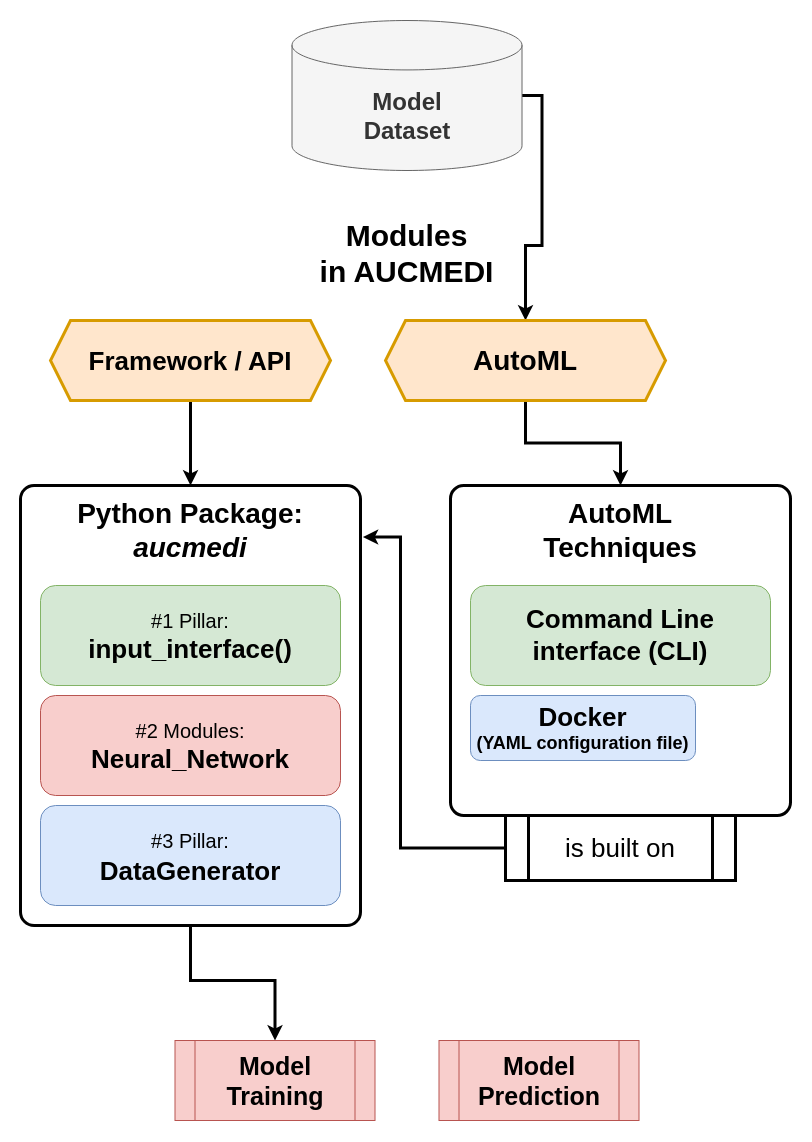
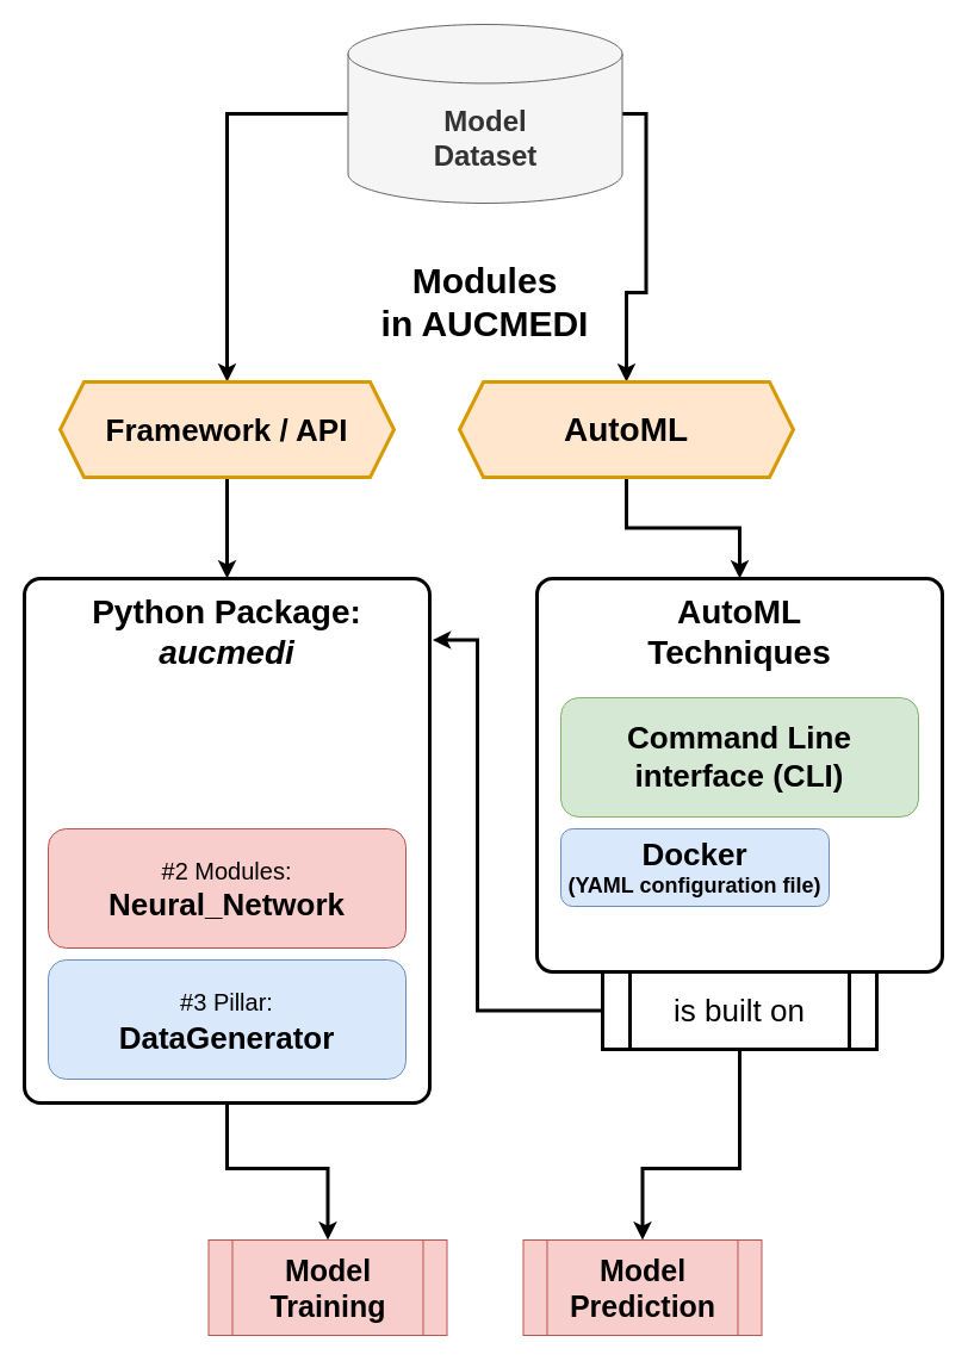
  <mxCell id="0" />
  <mxCell id="1" parent="0" />
  <mxCell id="2" style="edgeStyle=orthogonalEdgeStyle;rounded=0;orthogonalLoop=1;jettySize=auto;html=1;entryX=0.5;entryY=0;entryDx=0;entryDy=0;fontSize=26;strokeWidth=3;" edge="1" parent="1" source="3" target="10"><mxGeometry relative="1" as="geometry"><Array as="points"><mxPoint x="190" y="980" /><mxPoint x="274" y="980" /></Array></mxGeometry></mxCell>
  <mxCell id="3" value="" style="rounded=1;whiteSpace=wrap;html=1;arcSize=4;strokeWidth=3;" vertex="1" parent="1"><mxGeometry x="20" y="485" width="340" height="440" as="geometry" /></mxCell>
- <mxCell id="4" value="&lt;div style=&quot;font-size: 20px&quot;&gt;&lt;font style=&quot;font-size: 20px&quot;&gt;&lt;font style=&quot;font-size: 20px&quot;&gt;#1 Pillar:&lt;/font&gt;&lt;/font&gt;&lt;b&gt;&lt;font style=&quot;font-size: 24px&quot;&gt;&lt;br&gt;&lt;/font&gt;&lt;/b&gt;&lt;/div&gt;&lt;div&gt;&lt;font size=&quot;1&quot;&gt;&lt;b&gt;&lt;font style=&quot;font-size: 24px&quot;&gt;&lt;font style=&quot;font-size: 24px&quot;&gt;&lt;font style=&quot;font-size: 26px&quot;&gt;input_interface()&lt;/font&gt;&lt;/font&gt;&lt;/font&gt;&lt;/b&gt;&lt;/font&gt;&lt;/div&gt;" style="rounded=1;whiteSpace=wrap;html=1;fillColor=#d5e8d4;strokeColor=#82b366;" parent="1" vertex="1"><mxGeometry x="40" y="585" width="300" height="100" as="geometry" /></mxCell>
  <mxCell id="5" style="edgeStyle=orthogonalEdgeStyle;rounded=0;orthogonalLoop=1;jettySize=auto;html=1;entryX=0.5;entryY=0;entryDx=0;entryDy=0;fontSize=26;strokeWidth=3;exitX=1;exitY=0.5;exitDx=0;exitDy=0;exitPerimeter=0;" edge="1" parent="1" source="7" target="16"><mxGeometry relative="1" as="geometry" /></mxCell>
+ <mxCell id="6" style="edgeStyle=orthogonalEdgeStyle;rounded=0;orthogonalLoop=1;jettySize=auto;html=1;entryX=0.5;entryY=0;entryDx=0;entryDy=0;fontSize=26;strokeWidth=3;exitX=0;exitY=0.5;exitDx=0;exitDy=0;exitPerimeter=0;" edge="1" parent="1" source="7" target="14"><mxGeometry relative="1" as="geometry" /></mxCell>
  <mxCell id="7" value="&lt;div&gt;&lt;b&gt;&lt;font style=&quot;font-size: 24px&quot;&gt;Model&lt;/font&gt;&lt;/b&gt;&lt;/div&gt;&lt;div&gt;&lt;b&gt;&lt;font style=&quot;font-size: 24px&quot;&gt;Dataset&lt;/font&gt;&lt;/b&gt;&lt;/div&gt;" style="shape=cylinder3;whiteSpace=wrap;html=1;boundedLbl=1;backgroundOutline=1;size=24.714;fillColor=#f5f5f5;fontColor=#333333;strokeColor=#666666;" parent="1" vertex="1"><mxGeometry x="291.5" y="20" width="230" height="150" as="geometry" /></mxCell>
  <mxCell id="8" value="&lt;div style=&quot;font-size: 18px&quot;&gt;&lt;font style=&quot;font-size: 18px&quot; size=&quot;1&quot;&gt;&lt;font style=&quot;font-size: 20px&quot;&gt;#2 Modules:&lt;/font&gt;&lt;/font&gt;&lt;b&gt;&lt;font style=&quot;font-size: 24px&quot;&gt;&lt;br&gt;&lt;/font&gt;&lt;/b&gt;&lt;/div&gt;&lt;div&gt;&lt;font size=&quot;1&quot;&gt;&lt;b&gt;&lt;font style=&quot;font-size: 24px&quot;&gt;&lt;font style=&quot;font-size: 24px&quot;&gt;&lt;font style=&quot;font-size: 26px&quot;&gt;Neural_Network&lt;/font&gt;&lt;/font&gt;&lt;/font&gt;&lt;/b&gt;&lt;/font&gt;&lt;/div&gt;" style="rounded=1;whiteSpace=wrap;html=1;fillColor=#f8cecc;strokeColor=#b85450;" parent="1" vertex="1"><mxGeometry x="40" y="695" width="300" height="100" as="geometry" /></mxCell>
  <mxCell id="9" value="&lt;div style=&quot;font-size: 20px&quot;&gt;&lt;font style=&quot;font-size: 20px&quot;&gt;&lt;font style=&quot;font-size: 20px&quot;&gt;#3 Pillar:&lt;/font&gt;&lt;/font&gt;&lt;font style=&quot;font-size: 20px&quot;&gt;&lt;b&gt;&lt;font style=&quot;font-size: 26px&quot;&gt;&lt;br&gt;&lt;/font&gt;&lt;/b&gt;&lt;/font&gt;&lt;/div&gt;&lt;div style=&quot;font-size: 26px&quot;&gt;&lt;font style=&quot;font-size: 26px&quot;&gt;&lt;b&gt;&lt;font style=&quot;font-size: 26px&quot;&gt;&lt;font style=&quot;font-size: 26px&quot;&gt;&lt;font style=&quot;font-size: 26px&quot;&gt;DataGenerator&lt;/font&gt;&lt;/font&gt;&lt;/font&gt;&lt;/b&gt;&lt;/font&gt;&lt;/div&gt;" style="rounded=1;whiteSpace=wrap;html=1;fillColor=#dae8fc;strokeColor=#6c8ebf;" parent="1" vertex="1"><mxGeometry x="40" y="805" width="300" height="100" as="geometry" /></mxCell>
  <mxCell id="10" value="&lt;div style=&quot;font-size: 25px&quot;&gt;&lt;font style=&quot;font-size: 25px&quot;&gt;&lt;b&gt;&lt;font style=&quot;font-size: 25px&quot;&gt;Model&lt;/font&gt;&lt;/b&gt;&lt;/font&gt;&lt;/div&gt;&lt;div style=&quot;font-size: 25px&quot;&gt;&lt;font style=&quot;font-size: 25px&quot;&gt;&lt;b&gt;&lt;font style=&quot;font-size: 25px&quot;&gt;Training&lt;br&gt;&lt;/font&gt;&lt;/b&gt;&lt;/font&gt;&lt;/div&gt;" style="shape=process;whiteSpace=wrap;html=1;backgroundOutline=1;fontSize=12;fillColor=#f8cecc;strokeColor=#b85450;" parent="1" vertex="1"><mxGeometry x="174.5" y="1040" width="200" height="80" as="geometry" /></mxCell>
  <mxCell id="11" value="&lt;div style=&quot;font-size: 25px&quot;&gt;&lt;font style=&quot;font-size: 25px&quot;&gt;&lt;b&gt;&lt;font style=&quot;font-size: 25px&quot;&gt;Model&lt;/font&gt;&lt;/b&gt;&lt;/font&gt;&lt;/div&gt;&lt;div style=&quot;font-size: 25px&quot;&gt;&lt;font style=&quot;font-size: 25px&quot;&gt;&lt;b&gt;&lt;font style=&quot;font-size: 25px&quot;&gt;Prediction&lt;br&gt;&lt;/font&gt;&lt;/b&gt;&lt;/font&gt;&lt;/div&gt;" style="shape=process;whiteSpace=wrap;html=1;backgroundOutline=1;fontSize=12;fillColor=#f8cecc;strokeColor=#b85450;" parent="1" vertex="1"><mxGeometry x="438.5" y="1040" width="200" height="80" as="geometry" /></mxCell>
  <mxCell id="12" value="&lt;div style=&quot;font-size: 28px&quot;&gt;&lt;font style=&quot;font-size: 28px&quot;&gt;&lt;b&gt;&lt;font style=&quot;font-size: 28px&quot;&gt;Python Package:&lt;/font&gt;&lt;/b&gt;&lt;/font&gt;&lt;/div&gt;&lt;div style=&quot;font-size: 28px&quot;&gt;&lt;font style=&quot;font-size: 28px&quot;&gt;&lt;b&gt;&lt;font style=&quot;font-size: 28px&quot;&gt;&lt;i&gt;aucmedi&lt;/i&gt;&lt;br&gt;&lt;/font&gt;&lt;/b&gt;&lt;/font&gt;&lt;/div&gt;" style="text;html=1;strokeColor=none;fillColor=none;align=center;verticalAlign=middle;whiteSpace=wrap;rounded=0;" vertex="1" parent="1"><mxGeometry x="65" y="515" width="250" height="30" as="geometry" /></mxCell>
  <mxCell id="13" style="edgeStyle=orthogonalEdgeStyle;rounded=0;orthogonalLoop=1;jettySize=auto;html=1;entryX=0.5;entryY=0;entryDx=0;entryDy=0;fontSize=26;strokeWidth=3;" edge="1" parent="1" source="14" target="3"><mxGeometry relative="1" as="geometry" /></mxCell>
  <mxCell id="14" value="&lt;font style=&quot;font-size: 26px&quot;&gt;&lt;b&gt;Framework / API&lt;br&gt;&lt;/b&gt;&lt;/font&gt;" style="shape=hexagon;perimeter=hexagonPerimeter2;whiteSpace=wrap;html=1;fixedSize=1;fontSize=28;strokeWidth=3;fillColor=#ffe6cc;strokeColor=#d79b00;" vertex="1" parent="1"><mxGeometry x="50" y="320" width="280" height="80" as="geometry" /></mxCell>
  <mxCell id="15" style="edgeStyle=orthogonalEdgeStyle;rounded=0;orthogonalLoop=1;jettySize=auto;html=1;entryX=0.5;entryY=0;entryDx=0;entryDy=0;fontSize=26;strokeWidth=3;" edge="1" parent="1" source="16" target="17"><mxGeometry relative="1" as="geometry" /></mxCell>
  <mxCell id="16" value="&lt;b&gt;AutoML&lt;/b&gt;" style="shape=hexagon;perimeter=hexagonPerimeter2;whiteSpace=wrap;html=1;fixedSize=1;fontSize=28;strokeWidth=3;fillColor=#ffe6cc;strokeColor=#d79b00;" vertex="1" parent="1"><mxGeometry x="385" y="320" width="280" height="80" as="geometry" /></mxCell>
  <mxCell id="17" value="" style="rounded=1;whiteSpace=wrap;html=1;arcSize=4;strokeWidth=3;" vertex="1" parent="1"><mxGeometry x="450" y="485" width="340" height="330" as="geometry" /></mxCell>
  <mxCell id="18" value="&lt;div style=&quot;font-size: 28px&quot;&gt;&lt;font style=&quot;font-size: 28px&quot;&gt;&lt;b&gt;&lt;font style=&quot;font-size: 28px&quot;&gt;AutoML Techniques&lt;br&gt;&lt;/font&gt;&lt;/b&gt;&lt;/font&gt;&lt;/div&gt;" style="text;html=1;strokeColor=none;fillColor=none;align=center;verticalAlign=middle;whiteSpace=wrap;rounded=0;" vertex="1" parent="1"><mxGeometry x="495" y="515" width="250" height="30" as="geometry" /></mxCell>
  <mxCell id="19" value="&lt;div style=&quot;font-size: 30px&quot;&gt;&lt;font style=&quot;font-size: 30px&quot;&gt;&lt;b&gt;&lt;font style=&quot;font-size: 30px&quot;&gt;&lt;font style=&quot;font-size: 30px&quot;&gt;Modules&lt;/font&gt;&lt;br&gt;&lt;/font&gt;&lt;/b&gt;&lt;/font&gt;&lt;/div&gt;&lt;div style=&quot;font-size: 30px&quot;&gt;&lt;font style=&quot;font-size: 30px&quot;&gt;&lt;b&gt;&lt;font style=&quot;font-size: 30px&quot;&gt;in AUCMEDI&lt;/font&gt;&lt;/b&gt;&lt;/font&gt;&lt;/div&gt;" style="text;html=1;strokeColor=none;fillColor=none;align=center;verticalAlign=middle;whiteSpace=wrap;rounded=0;fontSize=26;" vertex="1" parent="1"><mxGeometry x="300" y="210" width="213" height="85" as="geometry" /></mxCell>
  <mxCell id="20" value="&lt;div&gt;&lt;font size=&quot;1&quot;&gt;&lt;b&gt;&lt;font style=&quot;font-size: 24px&quot;&gt;&lt;font style=&quot;font-size: 24px&quot;&gt;&lt;font style=&quot;font-size: 26px&quot;&gt;Command Line interface (CLI)&lt;br&gt;&lt;/font&gt;&lt;/font&gt;&lt;/font&gt;&lt;/b&gt;&lt;/font&gt;&lt;/div&gt;" style="rounded=1;whiteSpace=wrap;html=1;fillColor=#d5e8d4;strokeColor=#82b366;" vertex="1" parent="1"><mxGeometry x="470" y="585" width="300" height="100" as="geometry" /></mxCell>
  <mxCell id="21" value="&lt;div style=&quot;font-size: 18px&quot;&gt;&lt;font style=&quot;font-size: 18px&quot; size=&quot;1&quot;&gt;&lt;b&gt;&lt;font style=&quot;font-size: 18px&quot;&gt;&lt;font style=&quot;font-size: 18px&quot;&gt;&lt;font style=&quot;font-size: 26px&quot;&gt;Docker&lt;/font&gt;&lt;/font&gt;&lt;/font&gt;&lt;/b&gt;&lt;/font&gt;&lt;/div&gt;&lt;div style=&quot;font-size: 18px&quot;&gt;&lt;font style=&quot;font-size: 18px&quot;&gt;&lt;b&gt;&lt;font style=&quot;font-size: 18px&quot;&gt;&lt;font style=&quot;font-size: 18px&quot;&gt;&lt;font style=&quot;font-size: 18px&quot;&gt;&lt;font style=&quot;font-size: 18px&quot;&gt;(YAML configuration file)&lt;/font&gt;&lt;br&gt;&lt;/font&gt;&lt;/font&gt;&lt;/font&gt;&lt;/b&gt;&lt;/font&gt;&lt;/div&gt;" style="rounded=1;whiteSpace=wrap;html=1;fillColor=#dae8fc;strokeColor=#6c8ebf;" vertex="1" parent="1"><mxGeometry x="470" y="695" width="225" height="65" as="geometry" /></mxCell>
  <mxCell id="22" style="edgeStyle=orthogonalEdgeStyle;rounded=0;orthogonalLoop=1;jettySize=auto;html=1;entryX=1.007;entryY=0.117;entryDx=0;entryDy=0;fontSize=26;strokeWidth=3;entryPerimeter=0;" edge="1" parent="1" source="24" target="3"><mxGeometry relative="1" as="geometry"><Array as="points"><mxPoint x="400" y="848" /><mxPoint x="400" y="536" /><mxPoint x="362" y="536" /></Array></mxGeometry></mxCell>
+ <mxCell id="23" style="edgeStyle=orthogonalEdgeStyle;rounded=0;orthogonalLoop=1;jettySize=auto;html=1;entryX=0.5;entryY=0;entryDx=0;entryDy=0;fontSize=26;strokeWidth=3;" edge="1" parent="1" source="24" target="11"><mxGeometry relative="1" as="geometry"><Array as="points"><mxPoint x="620" y="980" /><mxPoint x="538" y="980" /></Array></mxGeometry></mxCell>
  <mxCell id="24" value="&lt;font style=&quot;font-size: 26px&quot;&gt;is built on&lt;/font&gt;" style="shape=process;whiteSpace=wrap;html=1;backgroundOutline=1;fontSize=26;strokeWidth=3;" vertex="1" parent="1"><mxGeometry x="505" y="815" width="230" height="65" as="geometry" /></mxCell>
